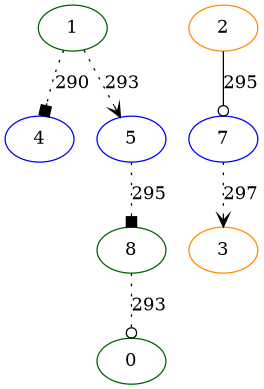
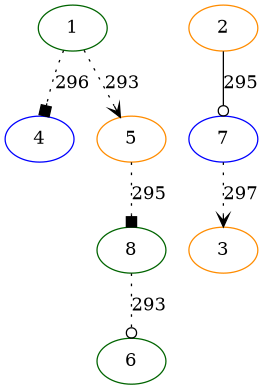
  digraph {
    node [color=darkgreen]
    edge [arrowhead=box style=dotted]
    4 [color=blue]
    1
-   5 [color=blue]
+   5 [color=darkorange]
    8
-   6 [label=0]
+   6
    2 [color=darkorange]
    7 [color=blue]
    3 [color=darkorange]
-   1 -> 4 [label=290]
+   1 -> 4 [label=296]
    1 -> 5 [arrowhead=vee label=293]
    5 -> 8 [label=295]
    8 -> 6 [arrowhead=odot label=293]
    2 -> 7 [arrowhead=odot label=295 style=solid]
    7 -> 3 [arrowhead=vee label=297]
  }
